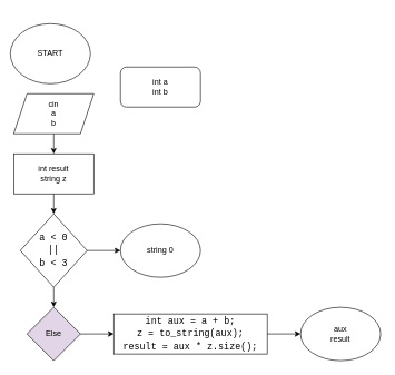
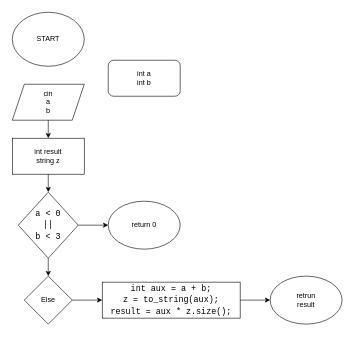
  <mxCell id="0" />
  <mxCell id="1" parent="0" />
- <mxCell id="2" value="START" style="ellipse;whiteSpace=wrap;html=1;" parent="1" vertex="1"><mxGeometry x="15" y="35" width="120" height="90" as="geometry" /></mxCell>
+ <mxCell id="2" value="START" style="ellipse;whiteSpace=wrap;html=1;" parent="1" vertex="1"><mxGeometry x="20" y="20" width="120" height="90" as="geometry" /></mxCell>
  <mxCell id="3" value="cin&lt;div&gt;a&lt;div&gt;b&lt;/div&gt;&lt;/div&gt;" style="shape=parallelogram;perimeter=parallelogramPerimeter;whiteSpace=wrap;html=1;fixedSize=1;" parent="1" vertex="1"><mxGeometry x="20" y="140" width="120" height="60" as="geometry" /></mxCell>
  <mxCell id="4" value="" style="endArrow=classic;html=1;rounded=0;exitX=0.5;exitY=1;exitDx=0;exitDy=0;" parent="1" source="3" edge="1"><mxGeometry width="50" height="50" relative="1" as="geometry"><mxPoint x="380" y="170" as="sourcePoint" /><mxPoint x="80" y="230" as="targetPoint" /></mxGeometry></mxCell>
  <mxCell id="5" value="int result&lt;div&gt;string z&lt;/div&gt;" style="rounded=0;whiteSpace=wrap;html=1;" parent="1" vertex="1"><mxGeometry x="20" y="230" width="120" height="60" as="geometry" /></mxCell>
  <mxCell id="6" value="" style="endArrow=classic;html=1;rounded=0;exitX=0.5;exitY=1;exitDx=0;exitDy=0;" parent="1" source="5" edge="1"><mxGeometry width="50" height="50" relative="1" as="geometry"><mxPoint x="380" y="170" as="sourcePoint" /><mxPoint x="80" y="320" as="targetPoint" /></mxGeometry></mxCell>
  <mxCell id="7" value="&lt;div style=&quot;font-family: Consolas, &amp;quot;Courier New&amp;quot;, monospace; font-size: 14px; line-height: 19px; white-space: pre;&quot;&gt;a &amp;lt; 0&lt;/div&gt;&lt;div style=&quot;font-family: Consolas, &amp;quot;Courier New&amp;quot;, monospace; font-size: 14px; line-height: 19px; white-space: pre;&quot;&gt;||&lt;/div&gt;&lt;div style=&quot;font-family: Consolas, &amp;quot;Courier New&amp;quot;, monospace; font-size: 14px; line-height: 19px; white-space: pre;&quot;&gt;b &amp;lt; 3&lt;/div&gt;" style="rhombus;whiteSpace=wrap;html=1;" parent="1" vertex="1"><mxGeometry x="30" y="320" width="100" height="110" as="geometry" /></mxCell>
  <mxCell id="8" value="" style="endArrow=classic;html=1;rounded=0;exitX=1;exitY=0.5;exitDx=0;exitDy=0;" parent="1" source="7" edge="1"><mxGeometry width="50" height="50" relative="1" as="geometry"><mxPoint x="380" y="270" as="sourcePoint" /><mxPoint x="180" y="375" as="targetPoint" /></mxGeometry></mxCell>
- <mxCell id="9" value="string 0" style="ellipse;whiteSpace=wrap;html=1;" parent="1" vertex="1"><mxGeometry x="180" y="335" width="120" height="80" as="geometry" /></mxCell>
+ <mxCell id="9" value="return 0" style="ellipse;whiteSpace=wrap;html=1;" parent="1" vertex="1"><mxGeometry x="180" y="335" width="120" height="80" as="geometry" /></mxCell>
  <mxCell id="10" value="" style="endArrow=classic;html=1;rounded=0;exitX=0.5;exitY=1;exitDx=0;exitDy=0;" parent="1" source="7" edge="1"><mxGeometry width="50" height="50" relative="1" as="geometry"><mxPoint x="380" y="470" as="sourcePoint" /><mxPoint x="80" y="460" as="targetPoint" /></mxGeometry></mxCell>
- <mxCell id="11" value="Else" style="rhombus;whiteSpace=wrap;html=1;fillColor=#e1d5e7;" parent="1" vertex="1"><mxGeometry x="40" y="460" width="80" height="80" as="geometry" /></mxCell>
+ <mxCell id="11" value="Else" style="rhombus;whiteSpace=wrap;html=1;" parent="1" vertex="1"><mxGeometry x="40" y="460" width="80" height="80" as="geometry" /></mxCell>
  <mxCell id="12" value="" style="endArrow=classic;html=1;rounded=0;exitX=1;exitY=0.5;exitDx=0;exitDy=0;" parent="1" source="11" edge="1"><mxGeometry width="50" height="50" relative="1" as="geometry"><mxPoint x="380" y="470" as="sourcePoint" /><mxPoint x="170" y="500" as="targetPoint" /></mxGeometry></mxCell>
  <mxCell id="13" value="&lt;br&gt;&lt;div style=&quot;font-family: Consolas, &amp;quot;Courier New&amp;quot;, monospace; font-weight: normal; font-size: 14px; line-height: 19px; white-space: pre;&quot;&gt;&lt;div&gt;int aux = a + b;&lt;/div&gt;&lt;div&gt;z = to_string(aux);&lt;/div&gt;&lt;div&gt;result = aux * z.size();&lt;/div&gt;&lt;/div&gt;&lt;div&gt;&lt;br&gt;&lt;/div&gt;" style="rounded=0;whiteSpace=wrap;html=1;" parent="1" vertex="1"><mxGeometry x="170" y="470" width="230" height="60" as="geometry" /></mxCell>
  <mxCell id="14" value="" style="endArrow=classic;html=1;rounded=0;exitX=1;exitY=0.5;exitDx=0;exitDy=0;" parent="1" edge="1"><mxGeometry width="50" height="50" relative="1" as="geometry"><mxPoint x="400" y="500" as="sourcePoint" /><mxPoint x="450" y="500" as="targetPoint" /></mxGeometry></mxCell>
- <mxCell id="15" value="aux&lt;div&gt;result&lt;/div&gt;" style="ellipse;whiteSpace=wrap;html=1;" parent="1" vertex="1"><mxGeometry x="450" y="460" width="120" height="80" as="geometry" /></mxCell>
+ <mxCell id="15" value="retrun&lt;div&gt;result&lt;/div&gt;" style="ellipse;whiteSpace=wrap;html=1;" parent="1" vertex="1"><mxGeometry x="450" y="460" width="120" height="80" as="geometry" /></mxCell>
  <mxCell id="16" value="int a&lt;div&gt;int b&lt;/div&gt;" style="whiteSpace=wrap;html=1;rounded=1;" vertex="1" parent="1"><mxGeometry x="180" y="100" width="120" height="60" as="geometry" /></mxCell>
